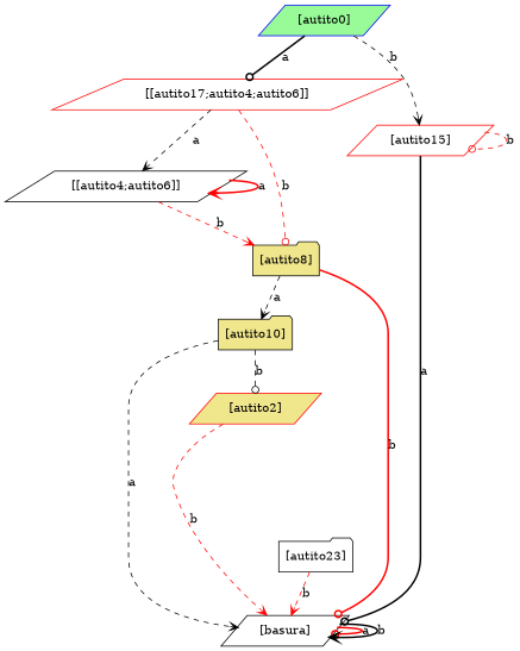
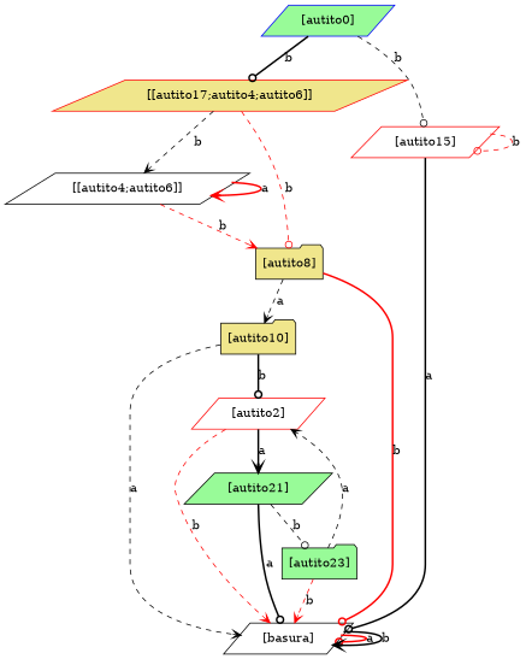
  digraph {
    node [color=black fillcolor=white shape=parallelogram style=filled]
    edge [arrowhead=vee color=black style=dashed]
-   n1 [color=red label="[[autito17;autito4;autito6]]"]
+   n1 [color=red fillcolor=khaki label="[[autito17;autito4;autito6]]"]
    n2 [label="[[autito4;autito6]]"]
    n3 [fillcolor=khaki label="[autito8]" shape=folder]
    n4 [fillcolor=khaki label="[autito10]" shape=folder]
    n5 [label="[basura]"]
-   n6 [color=red fillcolor=khaki label="[autito2]"]
+   n6 [color=red label="[autito2]"]
    n7 [color=blue fillcolor=palegreen label="[autito0]"]
    n8 [color=red label="[autito15]"]
-   n10 [label="[autito23]" shape=folder]
-   n1 -> n2 [label=a]
+   n9 [fillcolor=palegreen label="[autito21]"]
+   n10 [fillcolor=palegreen label="[autito23]" shape=folder]
+   n1 -> n2 [label=b]
    n1 -> n3 [arrowhead=odot color=red label=b]
    n2 -> n2 [color=red label=a style=bold]
    n2 -> n3 [color=red label=b]
    n3 -> n4 [label=a]
    n3 -> n5 [arrowhead=odot color=red label=b style=bold]
    n4 -> n5 [label=a]
-   n4 -> n6 [arrowhead=odot label=b]
+   n4 -> n6 [arrowhead=odot label=b style=bold]
    n5 -> n5 [arrowhead=odot color=red label=a style=bold]
    n5 -> n5 [label=b style=bold]
    n6 -> n5 [color=red label=b]
-   n7 -> n1 [arrowhead=odot label=a style=bold]
-   n7 -> n8 [label=b]
+   n6 -> n9 [label=a style=bold]
+   n7 -> n1 [arrowhead=odot label=b style=bold]
+   n7 -> n8 [arrowhead=odot label=b]
    n8 -> n5 [arrowhead=odot label=a style=bold]
    n8 -> n8 [arrowhead=odot color=red label=b]
+   n9 -> n5 [arrowhead=odot label=a style=bold]
+   n9 -> n10 [arrowhead=odot label=b]
    n10 -> n5 [color=red label=b]
+   n10 -> n6 [label=a]
  }
